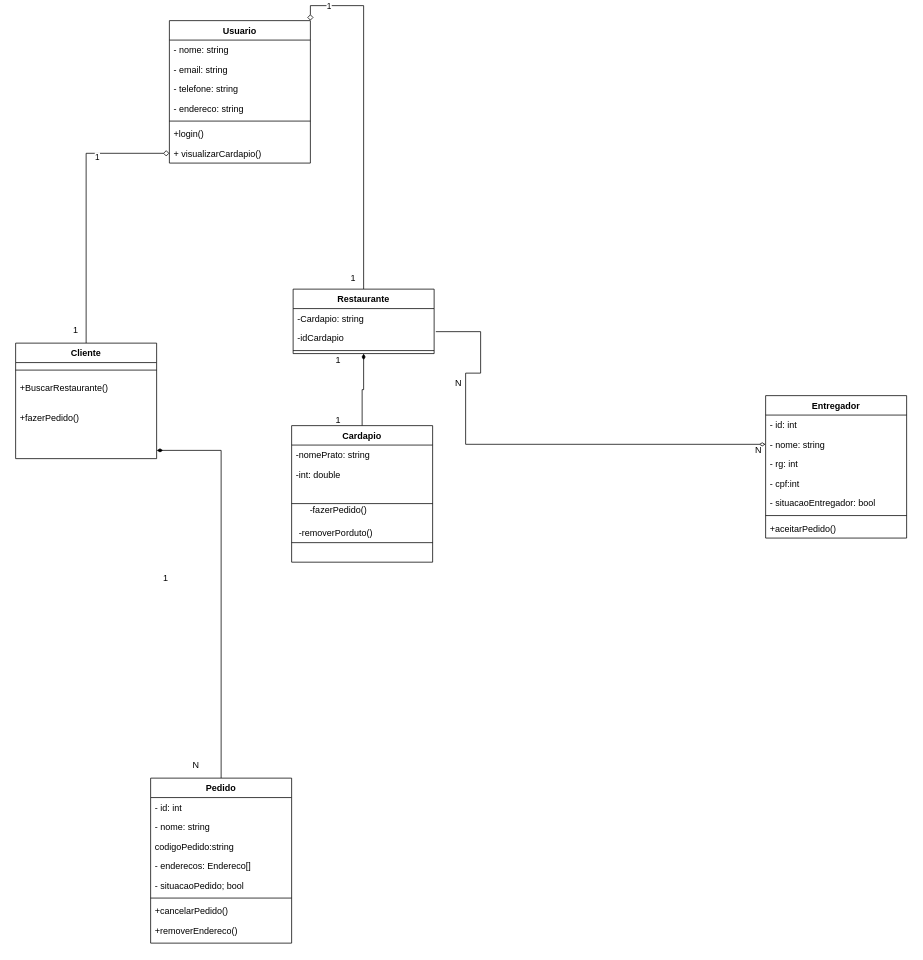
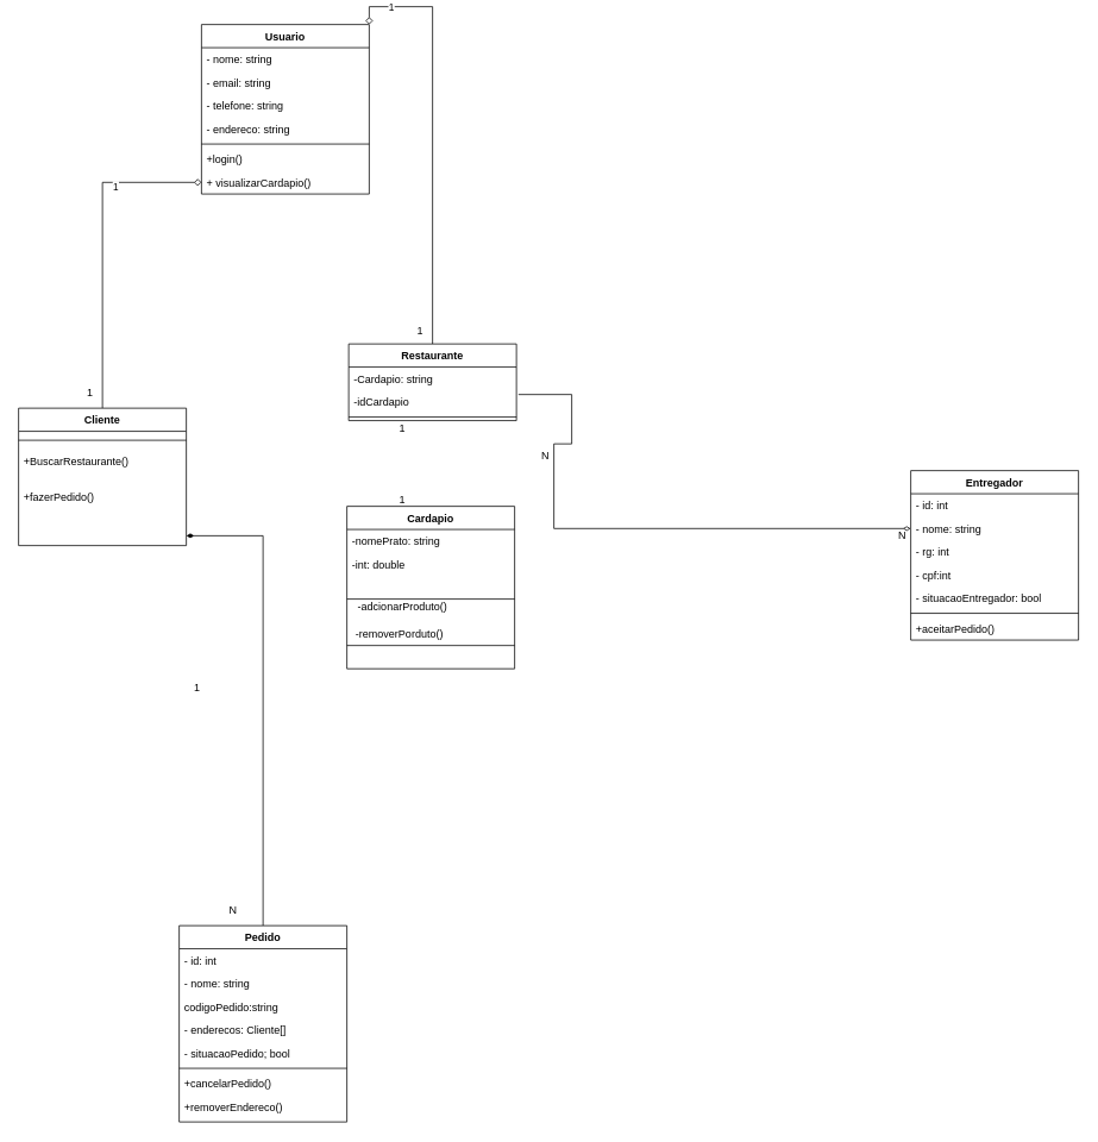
  <mxCell id="0" />
  <mxCell id="1" parent="0" />
  <mxCell id="2" style="edgeStyle=orthogonalEdgeStyle;rounded=0;orthogonalLoop=1;jettySize=auto;html=1;endArrow=diamond;endFill=0;" edge="1" parent="1" source="4" target="41"><mxGeometry relative="1" as="geometry" /></mxCell>
  <mxCell id="3" value="1" style="edgeLabel;html=1;align=center;verticalAlign=middle;resizable=0;points=[];" vertex="1" connectable="0" parent="2"><mxGeometry x="0.477" y="-5" relative="1" as="geometry"><mxPoint x="-1" as="offset" /></mxGeometry></mxCell>
  <mxCell id="4" value="Cliente" style="swimlane;fontStyle=1;align=center;verticalAlign=top;childLayout=stackLayout;horizontal=1;startSize=25.935;horizontalStack=0;resizeParent=1;resizeParentMax=0;resizeLast=0;collapsible=0;marginBottom=0;" parent="1" vertex="1"><mxGeometry x="20" y="450" width="188" height="154.005" as="geometry" /></mxCell>
  <mxCell id="5" style="line;strokeWidth=1;fillColor=none;align=left;verticalAlign=middle;spacingTop=-1;spacingLeft=3;spacingRight=3;rotatable=0;labelPosition=right;points=[];portConstraint=eastwest;strokeColor=inherit;" parent="4" vertex="1"><mxGeometry y="25.935" width="188" height="20.07" as="geometry" /></mxCell>
  <mxCell id="6" value="+BuscarRestaurante()" style="text;strokeColor=none;fillColor=none;align=left;verticalAlign=top;spacingLeft=4;spacingRight=4;overflow=hidden;rotatable=0;points=[[0,0.5],[1,0.5]];portConstraint=eastwest;" parent="4" vertex="1"><mxGeometry y="46.005" width="188" height="26" as="geometry" /></mxCell>
  <mxCell id="7" value="&#10;+fazerPedido()" style="text;strokeColor=none;fillColor=none;align=left;verticalAlign=top;spacingLeft=4;spacingRight=4;overflow=hidden;rotatable=0;points=[[0,0.5],[1,0.5]];portConstraint=eastwest;" parent="4" vertex="1"><mxGeometry y="72.005" width="188" height="60" as="geometry" /></mxCell>
  <mxCell id="8" style="text;strokeColor=none;fillColor=none;align=left;verticalAlign=top;spacingLeft=4;spacingRight=4;overflow=hidden;rotatable=0;points=[[0,0.5],[1,0.5]];portConstraint=eastwest;" vertex="1" parent="4"><mxGeometry y="132.005" width="188" height="22" as="geometry" /></mxCell>
  <mxCell id="9" style="edgeStyle=orthogonalEdgeStyle;rounded=0;orthogonalLoop=1;jettySize=auto;html=1;entryX=1;entryY=0;entryDx=0;entryDy=0;endArrow=diamond;endFill=0;" edge="1" parent="1" source="11" target="34"><mxGeometry relative="1" as="geometry" /></mxCell>
  <mxCell id="10" value="1" style="edgeLabel;html=1;align=center;verticalAlign=middle;resizable=0;points=[];" vertex="1" connectable="0" parent="9"><mxGeometry x="0.811" relative="1" as="geometry"><mxPoint as="offset" /></mxGeometry></mxCell>
  <mxCell id="11" value="Restaurante" style="swimlane;fontStyle=1;align=center;verticalAlign=top;childLayout=stackLayout;horizontal=1;startSize=25.935;horizontalStack=0;resizeParent=1;resizeParentMax=0;resizeLast=0;collapsible=0;marginBottom=0;" vertex="1" parent="1"><mxGeometry x="390" y="378" width="188" height="85.935" as="geometry" /></mxCell>
  <mxCell id="12" value="-Cardapio: string" style="text;strokeColor=none;fillColor=none;align=left;verticalAlign=top;spacingLeft=4;spacingRight=4;overflow=hidden;rotatable=0;points=[[0,0.5],[1,0.5]];portConstraint=eastwest;" vertex="1" parent="11"><mxGeometry y="25.935" width="188" height="26" as="geometry" /></mxCell>
  <mxCell id="13" value="-idCardapio" style="text;strokeColor=none;fillColor=none;align=left;verticalAlign=top;spacingLeft=4;spacingRight=4;overflow=hidden;rotatable=0;points=[[0,0.5],[1,0.5]];portConstraint=eastwest;" vertex="1" parent="11"><mxGeometry y="51.935" width="188" height="26" as="geometry" /></mxCell>
  <mxCell id="14" style="line;strokeWidth=1;fillColor=none;align=left;verticalAlign=middle;spacingTop=-1;spacingLeft=3;spacingRight=3;rotatable=0;labelPosition=right;points=[];portConstraint=eastwest;strokeColor=inherit;" vertex="1" parent="11"><mxGeometry y="77.935" width="188" height="8" as="geometry" /></mxCell>
  <mxCell id="15" style="edgeStyle=orthogonalEdgeStyle;rounded=0;orthogonalLoop=1;jettySize=auto;html=1;endArrow=diamondThin;endFill=1;" edge="1" parent="1" source="16" target="8"><mxGeometry relative="1" as="geometry" /></mxCell>
  <mxCell id="16" value="Pedido" style="swimlane;fontStyle=1;align=center;verticalAlign=top;childLayout=stackLayout;horizontal=1;startSize=25.935;horizontalStack=0;resizeParent=1;resizeParentMax=0;resizeLast=0;collapsible=0;marginBottom=0;" vertex="1" parent="1"><mxGeometry x="200" y="1030" width="188" height="220.005" as="geometry" /></mxCell>
  <mxCell id="17" value="- id: int" style="text;strokeColor=none;fillColor=none;align=left;verticalAlign=top;spacingLeft=4;spacingRight=4;overflow=hidden;rotatable=0;points=[[0,0.5],[1,0.5]];portConstraint=eastwest;" vertex="1" parent="16"><mxGeometry y="25.935" width="188" height="26" as="geometry" /></mxCell>
  <mxCell id="18" value="- nome: string" style="text;strokeColor=none;fillColor=none;align=left;verticalAlign=top;spacingLeft=4;spacingRight=4;overflow=hidden;rotatable=0;points=[[0,0.5],[1,0.5]];portConstraint=eastwest;" vertex="1" parent="16"><mxGeometry y="51.935" width="188" height="26" as="geometry" /></mxCell>
  <mxCell id="19" value="codigoPedido:string" style="text;strokeColor=none;fillColor=none;align=left;verticalAlign=top;spacingLeft=4;spacingRight=4;overflow=hidden;rotatable=0;points=[[0,0.5],[1,0.5]];portConstraint=eastwest;" vertex="1" parent="16"><mxGeometry y="77.935" width="188" height="26" as="geometry" /></mxCell>
- <mxCell id="20" value="- enderecos: Endereco[]&#10;&#10;" style="text;strokeColor=none;fillColor=none;align=left;verticalAlign=top;spacingLeft=4;spacingRight=4;overflow=hidden;rotatable=0;points=[[0,0.5],[1,0.5]];portConstraint=eastwest;" vertex="1" parent="16"><mxGeometry y="103.935" width="188" height="26" as="geometry" /></mxCell>
+ <mxCell id="20" value="- enderecos: Cliente[]&#10;&#10;" style="text;strokeColor=none;fillColor=none;align=left;verticalAlign=top;spacingLeft=4;spacingRight=4;overflow=hidden;rotatable=0;points=[[0,0.5],[1,0.5]];portConstraint=eastwest;" vertex="1" parent="16"><mxGeometry y="103.935" width="188" height="26" as="geometry" /></mxCell>
  <mxCell id="21" value="- situacaoPedido; bool" style="text;strokeColor=none;fillColor=none;align=left;verticalAlign=top;spacingLeft=4;spacingRight=4;overflow=hidden;rotatable=0;points=[[0,0.5],[1,0.5]];portConstraint=eastwest;" vertex="1" parent="16"><mxGeometry y="129.935" width="188" height="26" as="geometry" /></mxCell>
  <mxCell id="22" style="line;strokeWidth=1;fillColor=none;align=left;verticalAlign=middle;spacingTop=-1;spacingLeft=3;spacingRight=3;rotatable=0;labelPosition=right;points=[];portConstraint=eastwest;strokeColor=inherit;" vertex="1" parent="16"><mxGeometry y="155.935" width="188" height="8" as="geometry" /></mxCell>
  <mxCell id="23" value="+cancelarPedido()" style="text;strokeColor=none;fillColor=none;align=left;verticalAlign=top;spacingLeft=4;spacingRight=4;overflow=hidden;rotatable=0;points=[[0,0.5],[1,0.5]];portConstraint=eastwest;" vertex="1" parent="16"><mxGeometry y="163.935" width="188" height="26" as="geometry" /></mxCell>
  <mxCell id="24" value="+removerEndereco()" style="text;strokeColor=none;fillColor=none;align=left;verticalAlign=top;spacingLeft=4;spacingRight=4;overflow=hidden;rotatable=0;points=[[0,0.5],[1,0.5]];portConstraint=eastwest;" vertex="1" parent="16"><mxGeometry y="189.935" width="188" height="30.07" as="geometry" /></mxCell>
  <mxCell id="25" value="Entregador" style="swimlane;fontStyle=1;align=center;verticalAlign=top;childLayout=stackLayout;horizontal=1;startSize=25.935;horizontalStack=0;resizeParent=1;resizeParentMax=0;resizeLast=0;collapsible=0;marginBottom=0;" vertex="1" parent="1"><mxGeometry x="1020" y="520" width="188" height="189.935" as="geometry" /></mxCell>
  <mxCell id="26" value="- id: int" style="text;strokeColor=none;fillColor=none;align=left;verticalAlign=top;spacingLeft=4;spacingRight=4;overflow=hidden;rotatable=0;points=[[0,0.5],[1,0.5]];portConstraint=eastwest;" vertex="1" parent="25"><mxGeometry y="25.935" width="188" height="26" as="geometry" /></mxCell>
  <mxCell id="27" value="- nome: string" style="text;strokeColor=none;fillColor=none;align=left;verticalAlign=top;spacingLeft=4;spacingRight=4;overflow=hidden;rotatable=0;points=[[0,0.5],[1,0.5]];portConstraint=eastwest;" vertex="1" parent="25"><mxGeometry y="51.935" width="188" height="26" as="geometry" /></mxCell>
  <mxCell id="28" value="- rg: int" style="text;strokeColor=none;fillColor=none;align=left;verticalAlign=top;spacingLeft=4;spacingRight=4;overflow=hidden;rotatable=0;points=[[0,0.5],[1,0.5]];portConstraint=eastwest;" vertex="1" parent="25"><mxGeometry y="77.935" width="188" height="26" as="geometry" /></mxCell>
  <mxCell id="29" value="- cpf:int&#10;" style="text;strokeColor=none;fillColor=none;align=left;verticalAlign=top;spacingLeft=4;spacingRight=4;overflow=hidden;rotatable=0;points=[[0,0.5],[1,0.5]];portConstraint=eastwest;" vertex="1" parent="25"><mxGeometry y="103.935" width="188" height="26" as="geometry" /></mxCell>
  <mxCell id="30" value="- situacaoEntregador: bool" style="text;strokeColor=none;fillColor=none;align=left;verticalAlign=top;spacingLeft=4;spacingRight=4;overflow=hidden;rotatable=0;points=[[0,0.5],[1,0.5]];portConstraint=eastwest;" vertex="1" parent="25"><mxGeometry y="129.935" width="188" height="26" as="geometry" /></mxCell>
  <mxCell id="31" style="line;strokeWidth=1;fillColor=none;align=left;verticalAlign=middle;spacingTop=-1;spacingLeft=3;spacingRight=3;rotatable=0;labelPosition=right;points=[];portConstraint=eastwest;strokeColor=inherit;" vertex="1" parent="25"><mxGeometry y="155.935" width="188" height="8" as="geometry" /></mxCell>
  <mxCell id="32" value="+aceitarPedido()" style="text;strokeColor=none;fillColor=none;align=left;verticalAlign=top;spacingLeft=4;spacingRight=4;overflow=hidden;rotatable=0;points=[[0,0.5],[1,0.5]];portConstraint=eastwest;" vertex="1" parent="25"><mxGeometry y="163.935" width="188" height="26" as="geometry" /></mxCell>
  <mxCell id="33" style="edgeStyle=orthogonalEdgeStyle;rounded=0;orthogonalLoop=1;jettySize=auto;html=1;entryX=0;entryY=0.5;entryDx=0;entryDy=0;endArrow=diamondThin;endFill=0;exitX=1.012;exitY=0.184;exitDx=0;exitDy=0;exitPerimeter=0;" edge="1" parent="1" source="13" target="27"><mxGeometry relative="1" as="geometry"><mxPoint x="600" y="500" as="sourcePoint" /><mxPoint x="907.556" y="534.335" as="targetPoint" /><Array as="points"><mxPoint x="640" y="435" /><mxPoint x="640" y="490" /><mxPoint x="620" y="490" /><mxPoint x="620" y="585" /></Array></mxGeometry></mxCell>
  <mxCell id="34" value="Usuario" style="swimlane;fontStyle=1;align=center;verticalAlign=top;childLayout=stackLayout;horizontal=1;startSize=25.935;horizontalStack=0;resizeParent=1;resizeParentMax=0;resizeLast=0;collapsible=0;marginBottom=0;" vertex="1" parent="1"><mxGeometry x="225" y="20" width="188" height="189.935" as="geometry" /></mxCell>
  <mxCell id="35" value="- nome: string" style="text;strokeColor=none;fillColor=none;align=left;verticalAlign=top;spacingLeft=4;spacingRight=4;overflow=hidden;rotatable=0;points=[[0,0.5],[1,0.5]];portConstraint=eastwest;" vertex="1" parent="34"><mxGeometry y="25.935" width="188" height="26" as="geometry" /></mxCell>
  <mxCell id="36" value="- email: string" style="text;strokeColor=none;fillColor=none;align=left;verticalAlign=top;spacingLeft=4;spacingRight=4;overflow=hidden;rotatable=0;points=[[0,0.5],[1,0.5]];portConstraint=eastwest;" vertex="1" parent="34"><mxGeometry y="51.935" width="188" height="26" as="geometry" /></mxCell>
  <mxCell id="37" value="- telefone: string" style="text;strokeColor=none;fillColor=none;align=left;verticalAlign=top;spacingLeft=4;spacingRight=4;overflow=hidden;rotatable=0;points=[[0,0.5],[1,0.5]];portConstraint=eastwest;" vertex="1" parent="34"><mxGeometry y="77.935" width="188" height="26" as="geometry" /></mxCell>
  <mxCell id="38" value="- endereco: string&#10;&#10;" style="text;strokeColor=none;fillColor=none;align=left;verticalAlign=top;spacingLeft=4;spacingRight=4;overflow=hidden;rotatable=0;points=[[0,0.5],[1,0.5]];portConstraint=eastwest;" vertex="1" parent="34"><mxGeometry y="103.935" width="188" height="26" as="geometry" /></mxCell>
  <mxCell id="39" style="line;strokeWidth=1;fillColor=none;align=left;verticalAlign=middle;spacingTop=-1;spacingLeft=3;spacingRight=3;rotatable=0;labelPosition=right;points=[];portConstraint=eastwest;strokeColor=inherit;" vertex="1" parent="34"><mxGeometry y="129.935" width="188" height="8" as="geometry" /></mxCell>
  <mxCell id="40" value="+login()" style="text;strokeColor=none;fillColor=none;align=left;verticalAlign=top;spacingLeft=4;spacingRight=4;overflow=hidden;rotatable=0;points=[[0,0.5],[1,0.5]];portConstraint=eastwest;" vertex="1" parent="34"><mxGeometry y="137.935" width="188" height="26" as="geometry" /></mxCell>
  <mxCell id="41" value="+ visualizarCardapio()" style="text;strokeColor=none;fillColor=none;align=left;verticalAlign=top;spacingLeft=4;spacingRight=4;overflow=hidden;rotatable=0;points=[[0,0.5],[1,0.5]];portConstraint=eastwest;" vertex="1" parent="34"><mxGeometry y="163.935" width="188" height="26" as="geometry" /></mxCell>
  <mxCell id="42" value="N" style="text;html=1;align=center;verticalAlign=middle;resizable=0;points=[];autosize=1;strokeColor=none;fillColor=none;" vertex="1" parent="1"><mxGeometry x="595" y="488" width="30" height="30" as="geometry" /></mxCell>
  <mxCell id="43" value="N" style="text;html=1;align=center;verticalAlign=middle;resizable=0;points=[];autosize=1;strokeColor=none;fillColor=none;" vertex="1" parent="1"><mxGeometry x="995" y="578" width="30" height="30" as="geometry" /></mxCell>
- <mxCell id="44" style="edgeStyle=orthogonalEdgeStyle;rounded=0;orthogonalLoop=1;jettySize=auto;html=1;entryX=0.5;entryY=1;entryDx=0;entryDy=0;endArrow=diamondThin;endFill=1;" edge="1" parent="1" source="45" target="11"><mxGeometry relative="1" as="geometry" /></mxCell>
  <mxCell id="45" value="Cardapio" style="swimlane;fontStyle=1;align=center;verticalAlign=top;childLayout=stackLayout;horizontal=1;startSize=25.935;horizontalStack=0;resizeParent=1;resizeParentMax=0;resizeLast=0;collapsible=0;marginBottom=0;" vertex="1" parent="1"><mxGeometry x="388" y="560" width="188" height="182.075" as="geometry" /></mxCell>
  <mxCell id="46" value="-nomePrato: string" style="text;strokeColor=none;fillColor=none;align=left;verticalAlign=top;spacingLeft=4;spacingRight=4;overflow=hidden;rotatable=0;points=[[0,0.5],[1,0.5]];portConstraint=eastwest;" vertex="1" parent="45"><mxGeometry y="25.935" width="188" height="26" as="geometry" /></mxCell>
  <mxCell id="47" value="-int: double" style="text;strokeColor=none;fillColor=none;align=left;verticalAlign=top;spacingLeft=4;spacingRight=4;overflow=hidden;rotatable=0;points=[[0,0.5],[1,0.5]];portConstraint=eastwest;" vertex="1" parent="45"><mxGeometry y="51.935" width="188" height="26" as="geometry" /></mxCell>
  <mxCell id="48" style="line;strokeWidth=1;fillColor=none;align=left;verticalAlign=middle;spacingTop=-1;spacingLeft=3;spacingRight=3;rotatable=0;labelPosition=right;points=[];portConstraint=eastwest;strokeColor=inherit;" vertex="1" parent="45"><mxGeometry y="77.935" width="188" height="52.07" as="geometry" /></mxCell>
  <mxCell id="49" style="line;strokeWidth=1;fillColor=none;align=left;verticalAlign=middle;spacingTop=-1;spacingLeft=3;spacingRight=3;rotatable=0;labelPosition=right;points=[];portConstraint=eastwest;strokeColor=inherit;" vertex="1" parent="45"><mxGeometry y="130.005" width="188" height="52.07" as="geometry" /></mxCell>
- <mxCell id="50" value="&lt;span style=&quot;white-space: pre;&quot;&gt;&#09;&lt;/span&gt;&lt;span style=&quot;white-space: pre;&quot;&gt;&#09;&lt;/span&gt;&lt;span style=&quot;white-space: pre;&quot;&gt;&#09;&lt;/span&gt;-fazerPedido()" style="text;html=1;align=center;verticalAlign=middle;resizable=0;points=[];autosize=1;strokeColor=none;fillColor=none;" vertex="1" parent="1"><mxGeometry x="310" y="658" width="200" height="30" as="geometry" /></mxCell>
+ <mxCell id="50" value="&lt;span style=&quot;white-space: pre;&quot;&gt;&#09;&lt;/span&gt;&lt;span style=&quot;white-space: pre;&quot;&gt;&#09;&lt;/span&gt;&lt;span style=&quot;white-space: pre;&quot;&gt;&#09;&lt;/span&gt;-adcionarProduto()" style="text;html=1;align=center;verticalAlign=middle;resizable=0;points=[];autosize=1;strokeColor=none;fillColor=none;" vertex="1" parent="1"><mxGeometry x="310" y="658" width="200" height="30" as="geometry" /></mxCell>
  <mxCell id="51" value="&lt;span style=&quot;white-space-collapse: preserve;&quot;&gt;&#09;&lt;/span&gt;&lt;span style=&quot;white-space-collapse: preserve;&quot;&gt;&#09;&lt;/span&gt;-removerPorduto()" style="text;html=1;align=center;verticalAlign=middle;resizable=0;points=[];autosize=1;strokeColor=none;fillColor=none;" vertex="1" parent="1"><mxGeometry x="335" y="688" width="170" height="30" as="geometry" /></mxCell>
  <mxCell id="52" value="1" style="text;html=1;align=center;verticalAlign=middle;resizable=0;points=[];autosize=1;strokeColor=none;fillColor=none;" vertex="1" parent="1"><mxGeometry x="205" y="748" width="30" height="30" as="geometry" /></mxCell>
  <mxCell id="53" value="N" style="text;html=1;align=center;verticalAlign=middle;resizable=0;points=[];autosize=1;strokeColor=none;fillColor=none;" vertex="1" parent="1"><mxGeometry x="245" y="998" width="30" height="30" as="geometry" /></mxCell>
  <mxCell id="54" value="1" style="text;html=1;align=center;verticalAlign=middle;resizable=0;points=[];autosize=1;strokeColor=none;fillColor=none;" vertex="1" parent="1"><mxGeometry x="435" y="458" width="30" height="30" as="geometry" /></mxCell>
  <mxCell id="55" value="1" style="text;html=1;align=center;verticalAlign=middle;resizable=0;points=[];autosize=1;strokeColor=none;fillColor=none;" vertex="1" parent="1"><mxGeometry x="435" y="538" width="30" height="30" as="geometry" /></mxCell>
  <mxCell id="56" value="1" style="text;html=1;align=center;verticalAlign=middle;resizable=0;points=[];autosize=1;strokeColor=none;fillColor=none;" vertex="1" parent="1"><mxGeometry x="85" y="418" width="30" height="30" as="geometry" /></mxCell>
  <mxCell id="57" value="1" style="text;html=1;align=center;verticalAlign=middle;resizable=0;points=[];autosize=1;strokeColor=none;fillColor=none;" vertex="1" parent="1"><mxGeometry x="455" y="348" width="30" height="30" as="geometry" /></mxCell>
